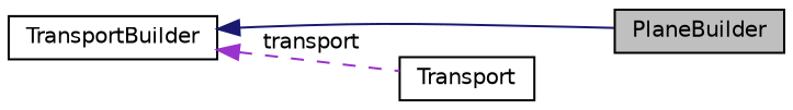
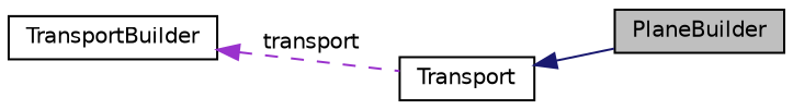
  digraph {
    rankdir=LR
    node [color=black fillcolor=white fontname=Helvetica fontsize=10 shape=record style=filled]
    edge [dir=back fontname=Helvetica fontsize=10 labelfontname=Helvetica labelfontsize=10]
    n1 [fillcolor=grey75 fontcolor=black height=0.2 label=PlaneBuilder width=0.4]
    n2 [height=0.2 label=TransportBuilder width=0.4]
    n3 [height=0.2 label=Transport width=0.4]
-   n2 -> n1 [color=midnightblue style=solid]
+   n3 -> n1 [color=midnightblue style=solid]
    n2 -> n3 [color=darkorchid3 label=" transport" style=dashed]
  }
